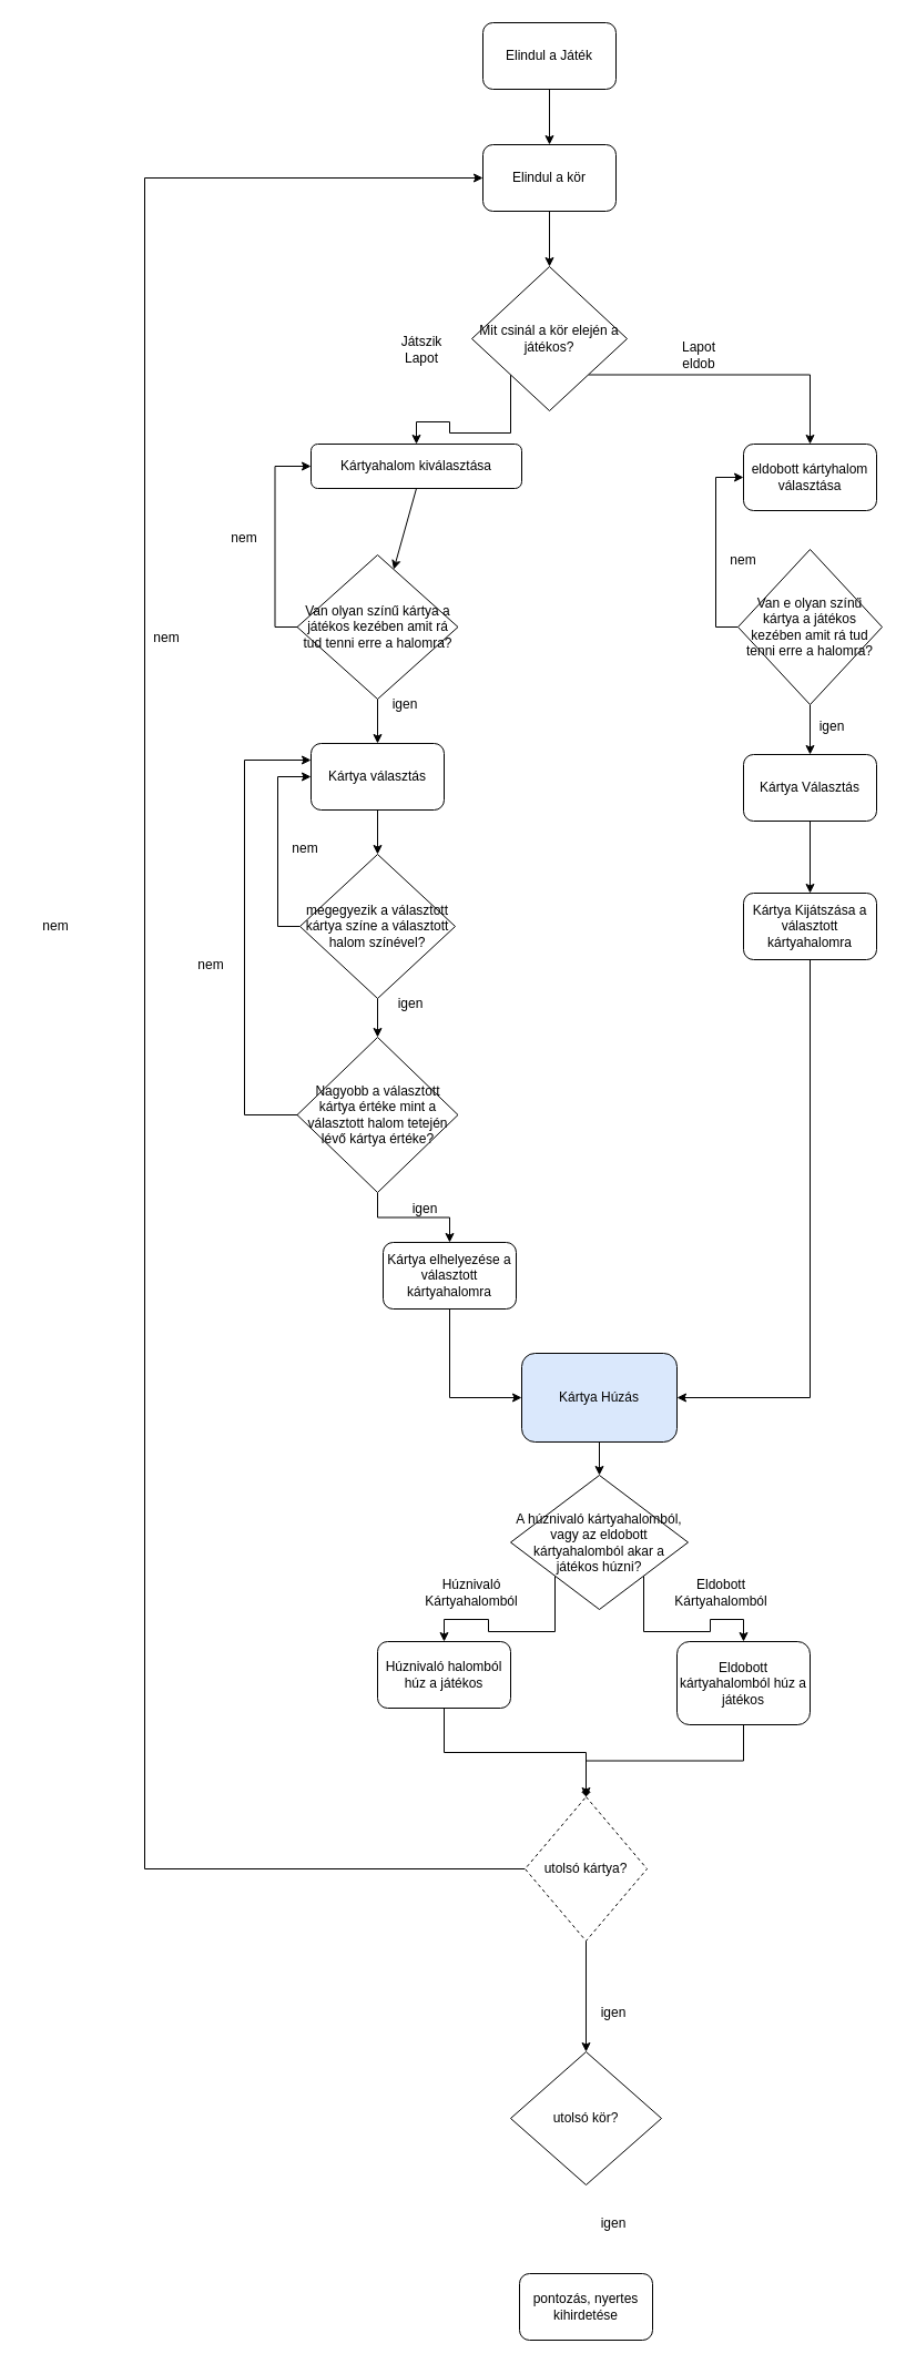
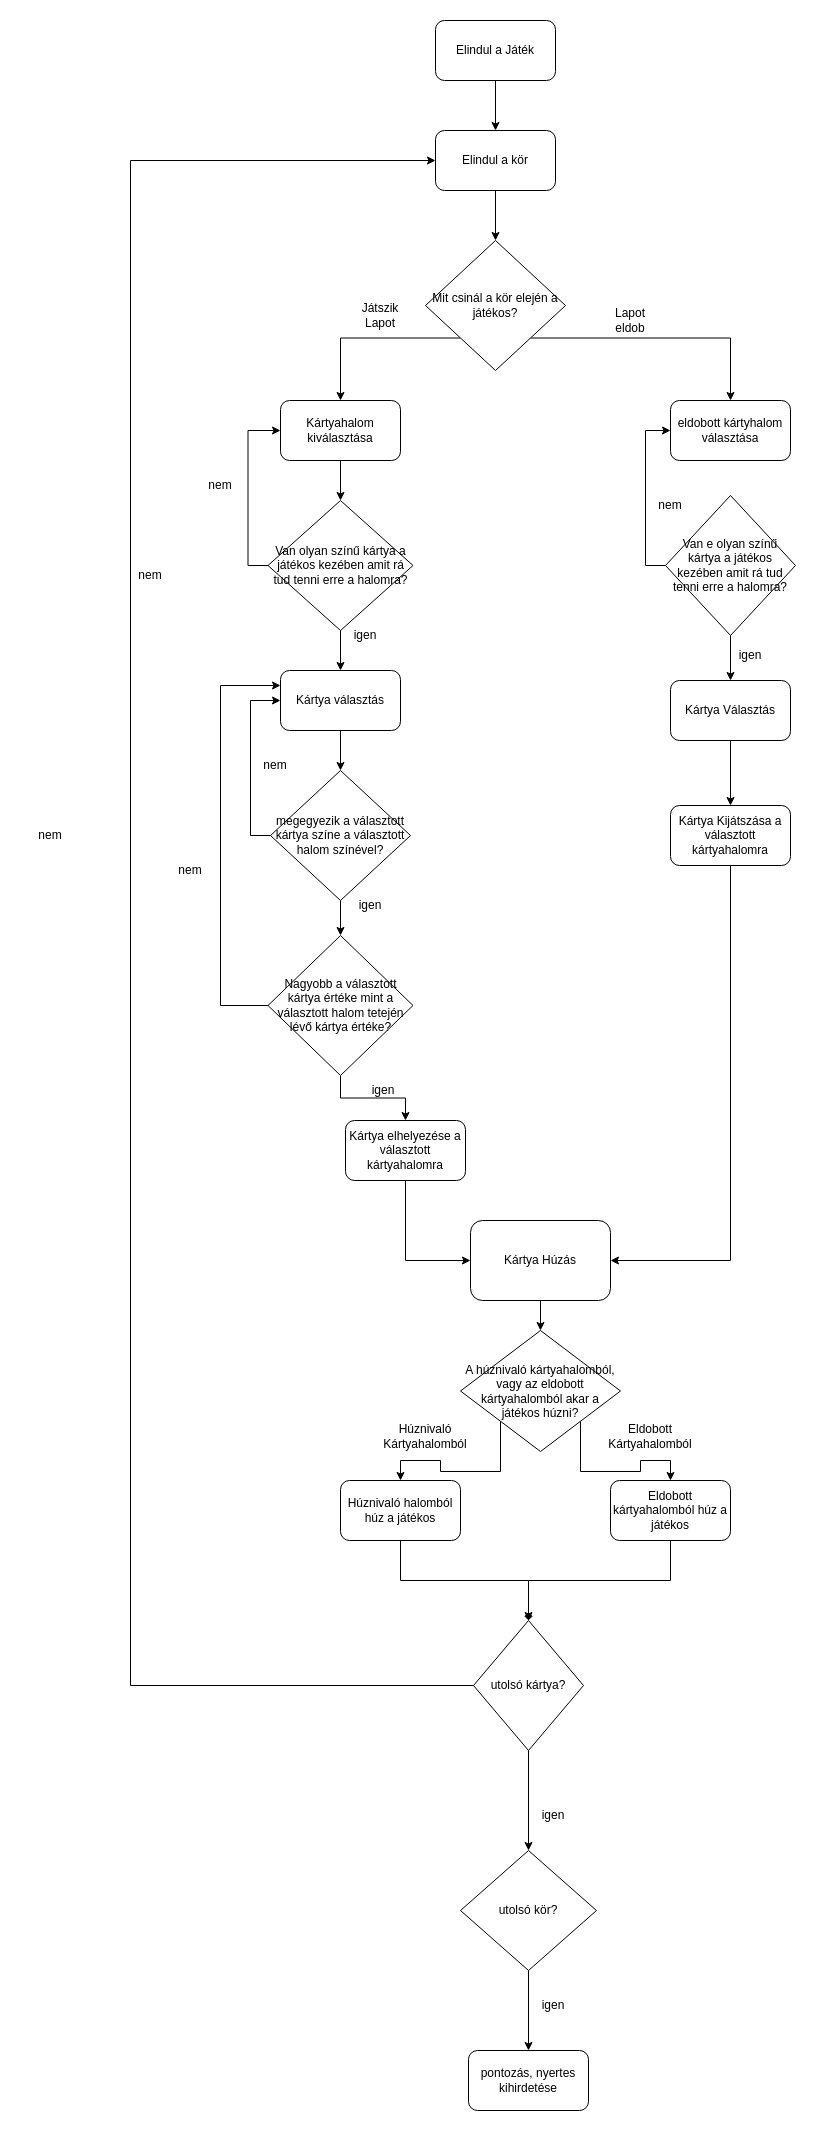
  <mxCell id="0" />
  <mxCell id="1" parent="0" />
- <mxCell id="2" value="Kártya Húzás" style="rounded=1;whiteSpace=wrap;html=1;fillColor=#dae8fc;" parent="1" vertex="1"><mxGeometry x="470" y="1220" width="140" height="80" as="geometry" /></mxCell>
+ <mxCell id="2" value="Kártya Húzás" style="rounded=1;whiteSpace=wrap;html=1;" parent="1" vertex="1"><mxGeometry x="470" y="1220" width="140" height="80" as="geometry" /></mxCell>
  <mxCell id="3" value="" style="endArrow=classic;html=1;rounded=0;exitX=0.5;exitY=1;exitDx=0;exitDy=0;entryX=0.5;entryY=0;entryDx=0;entryDy=0;" parent="1" source="2" edge="1" target="56"><mxGeometry width="50" height="50" relative="1" as="geometry"><mxPoint x="465" y="1420" as="sourcePoint" /><mxPoint x="540" y="1350" as="targetPoint" /></mxGeometry></mxCell>
  <mxCell id="4" style="edgeStyle=orthogonalEdgeStyle;rounded=0;orthogonalLoop=1;jettySize=auto;html=1;exitX=0;exitY=0.5;exitDx=0;exitDy=0;entryX=0;entryY=0.5;entryDx=0;entryDy=0;" edge="1" parent="1" source="5" target="15"><mxGeometry relative="1" as="geometry"><Array as="points"><mxPoint x="130" y="1685" /><mxPoint x="130" y="160" /></Array></mxGeometry></mxCell>
- <mxCell id="5" value="utolsó kártya?" style="rhombus;whiteSpace=wrap;html=1;dashed=1;" parent="1" vertex="1"><mxGeometry x="473" y="1620" width="110" height="130" as="geometry" /></mxCell>
+ <mxCell id="5" value="utolsó kártya?" style="rhombus;whiteSpace=wrap;html=1;" parent="1" vertex="1"><mxGeometry x="473" y="1620" width="110" height="130" as="geometry" /></mxCell>
  <mxCell id="6" value="nem" style="text;html=1;strokeColor=none;fillColor=none;align=center;verticalAlign=middle;whiteSpace=wrap;rounded=0;" parent="1" vertex="1"><mxGeometry x="120" y="560" width="60" height="30" as="geometry" /></mxCell>
  <mxCell id="7" value="" style="endArrow=classic;html=1;rounded=0;exitX=0.5;exitY=1;exitDx=0;exitDy=0;entryX=0.5;entryY=0;entryDx=0;entryDy=0;" parent="1" source="5" edge="1" target="9"><mxGeometry width="50" height="50" relative="1" as="geometry"><mxPoint x="627" y="1870" as="sourcePoint" /><mxPoint x="543" y="1860" as="targetPoint" /></mxGeometry></mxCell>
  <mxCell id="8" value="igen" style="text;html=1;strokeColor=none;fillColor=none;align=center;verticalAlign=middle;whiteSpace=wrap;rounded=0;" parent="1" vertex="1"><mxGeometry x="523" y="1990" width="60" height="30" as="geometry" /></mxCell>
  <mxCell id="9" value="utolsó kör?" style="rhombus;whiteSpace=wrap;html=1;" parent="1" vertex="1"><mxGeometry x="460" y="1850" width="136" height="120" as="geometry" /></mxCell>
+ <mxCell id="10" value="" style="endArrow=classic;html=1;rounded=0;exitX=0.5;exitY=1;exitDx=0;exitDy=0;entryX=0.5;entryY=0;entryDx=0;entryDy=0;" parent="1" target="11" edge="1" source="9"><mxGeometry width="50" height="50" relative="1" as="geometry"><mxPoint x="577" y="1950" as="sourcePoint" /><mxPoint x="633" y="2030" as="targetPoint" /></mxGeometry></mxCell>
  <mxCell id="11" value="pontozás, nyertes kihirdetése" style="rounded=1;whiteSpace=wrap;html=1;" parent="1" vertex="1"><mxGeometry x="468" y="2050" width="120" height="60" as="geometry" /></mxCell>
  <mxCell id="12" value="nem" style="text;html=1;strokeColor=none;fillColor=none;align=center;verticalAlign=middle;whiteSpace=wrap;rounded=0;" parent="1" vertex="1"><mxGeometry x="20" y="820" width="60" height="30" as="geometry" /></mxCell>
  <mxCell id="13" value="igen" style="text;html=1;strokeColor=none;fillColor=none;align=center;verticalAlign=middle;whiteSpace=wrap;rounded=0;" parent="1" vertex="1"><mxGeometry x="523" y="1800" width="60" height="30" as="geometry" /></mxCell>
  <mxCell id="14" value="Elindul a Játék" style="rounded=1;whiteSpace=wrap;html=1;" parent="1" vertex="1"><mxGeometry x="435" y="20" width="120" height="60" as="geometry" /></mxCell>
  <mxCell id="15" value="Elindul a kör" style="rounded=1;whiteSpace=wrap;html=1;" parent="1" vertex="1"><mxGeometry x="435" y="130" width="120" height="60" as="geometry" /></mxCell>
  <mxCell id="16" value="" style="endArrow=classic;html=1;rounded=0;exitX=0.5;exitY=1;exitDx=0;exitDy=0;entryX=0.5;entryY=0;entryDx=0;entryDy=0;" parent="1" source="14" target="15" edge="1"><mxGeometry width="50" height="50" relative="1" as="geometry"><mxPoint x="220" y="190" as="sourcePoint" /><mxPoint x="270" y="140" as="targetPoint" /></mxGeometry></mxCell>
  <mxCell id="17" style="edgeStyle=orthogonalEdgeStyle;rounded=0;orthogonalLoop=1;jettySize=auto;html=1;exitX=0;exitY=1;exitDx=0;exitDy=0;entryX=0.5;entryY=0;entryDx=0;entryDy=0;" parent="1" source="19" target="23" edge="1"><mxGeometry relative="1" as="geometry" /></mxCell>
  <mxCell id="18" style="edgeStyle=orthogonalEdgeStyle;rounded=0;orthogonalLoop=1;jettySize=auto;html=1;exitX=1;exitY=1;exitDx=0;exitDy=0;entryX=0.5;entryY=0;entryDx=0;entryDy=0;" parent="1" source="19" target="44" edge="1"><mxGeometry relative="1" as="geometry" /></mxCell>
  <mxCell id="19" value="Mit csinál a kör elején a játékos?" style="rhombus;whiteSpace=wrap;html=1;" parent="1" vertex="1"><mxGeometry x="425" y="240" width="140" height="130" as="geometry" /></mxCell>
  <mxCell id="20" value="" style="endArrow=classic;html=1;rounded=0;exitX=0.5;exitY=1;exitDx=0;exitDy=0;entryX=0.5;entryY=0;entryDx=0;entryDy=0;" parent="1" source="15" target="19" edge="1"><mxGeometry width="50" height="50" relative="1" as="geometry"><mxPoint x="170" y="190" as="sourcePoint" /><mxPoint x="220" y="140" as="targetPoint" /></mxGeometry></mxCell>
  <mxCell id="21" value="Játszik Lapot" style="text;html=1;strokeColor=none;fillColor=none;align=center;verticalAlign=middle;whiteSpace=wrap;rounded=0;" parent="1" vertex="1"><mxGeometry x="350" y="300" width="60" height="30" as="geometry" /></mxCell>
  <mxCell id="22" value="Lapot eldob" style="text;html=1;strokeColor=none;fillColor=none;align=center;verticalAlign=middle;whiteSpace=wrap;rounded=0;" parent="1" vertex="1"><mxGeometry x="600" y="310" width="60" height="20" as="geometry" /></mxCell>
- <mxCell id="23" value="Kártyahalom kiválasztása" style="rounded=1;whiteSpace=wrap;html=1;" parent="1" vertex="1"><mxGeometry x="280" y="400" width="190" height="40" as="geometry" /></mxCell>
+ <mxCell id="23" value="Kártyahalom kiválasztása" style="rounded=1;whiteSpace=wrap;html=1;" parent="1" vertex="1"><mxGeometry x="280" y="400" width="120" height="60" as="geometry" /></mxCell>
  <mxCell id="24" value="" style="endArrow=classic;html=1;rounded=0;exitX=0.5;exitY=1;exitDx=0;exitDy=0;" parent="1" source="23" target="26" edge="1"><mxGeometry width="50" height="50" relative="1" as="geometry"><mxPoint x="510" y="760" as="sourcePoint" /><mxPoint x="340" y="500" as="targetPoint" /></mxGeometry></mxCell>
  <mxCell id="25" style="edgeStyle=orthogonalEdgeStyle;rounded=0;orthogonalLoop=1;jettySize=auto;html=1;exitX=0;exitY=0.5;exitDx=0;exitDy=0;entryX=0;entryY=0.5;entryDx=0;entryDy=0;" parent="1" source="26" target="23" edge="1"><mxGeometry relative="1" as="geometry" /></mxCell>
  <mxCell id="26" value="Van olyan színű kártya a játékos kezében amit rá tud tenni erre a halomra?" style="rhombus;whiteSpace=wrap;html=1;" parent="1" vertex="1"><mxGeometry x="267.5" y="500" width="145" height="130" as="geometry" /></mxCell>
  <mxCell id="27" value="" style="endArrow=classic;html=1;rounded=0;exitX=0.5;exitY=1;exitDx=0;exitDy=0;" parent="1" source="26" edge="1"><mxGeometry width="50" height="50" relative="1" as="geometry"><mxPoint x="510" y="760" as="sourcePoint" /><mxPoint x="340" y="670" as="targetPoint" /></mxGeometry></mxCell>
  <mxCell id="28" value="igen" style="text;html=1;strokeColor=none;fillColor=none;align=center;verticalAlign=middle;whiteSpace=wrap;rounded=0;" parent="1" vertex="1"><mxGeometry x="335" y="620" width="60" height="30" as="geometry" /></mxCell>
  <mxCell id="29" value="nem" style="text;html=1;strokeColor=none;fillColor=none;align=center;verticalAlign=middle;whiteSpace=wrap;rounded=0;" parent="1" vertex="1"><mxGeometry x="190" y="470" width="60" height="30" as="geometry" /></mxCell>
  <mxCell id="30" value="Kártya választás" style="rounded=1;whiteSpace=wrap;html=1;" parent="1" vertex="1"><mxGeometry x="280" y="670" width="120" height="60" as="geometry" /></mxCell>
  <mxCell id="31" value="" style="endArrow=classic;html=1;rounded=0;exitX=0.5;exitY=1;exitDx=0;exitDy=0;" parent="1" source="30" target="33" edge="1"><mxGeometry width="50" height="50" relative="1" as="geometry"><mxPoint x="450" y="750" as="sourcePoint" /><mxPoint x="340" y="760" as="targetPoint" /></mxGeometry></mxCell>
  <mxCell id="32" style="edgeStyle=orthogonalEdgeStyle;rounded=0;orthogonalLoop=1;jettySize=auto;html=1;exitX=0;exitY=0.5;exitDx=0;exitDy=0;entryX=0;entryY=0.5;entryDx=0;entryDy=0;" parent="1" source="33" target="30" edge="1"><mxGeometry relative="1" as="geometry" /></mxCell>
  <mxCell id="33" value="megegyezik a választott kártya színe a választott halom színével?" style="rhombus;whiteSpace=wrap;html=1;" parent="1" vertex="1"><mxGeometry x="270" y="770" width="140" height="130" as="geometry" /></mxCell>
  <mxCell id="34" value="nem" style="text;html=1;strokeColor=none;fillColor=none;align=center;verticalAlign=middle;whiteSpace=wrap;rounded=0;" parent="1" vertex="1"><mxGeometry x="245" y="750" width="60" height="30" as="geometry" /></mxCell>
  <mxCell id="35" value="" style="endArrow=classic;html=1;rounded=0;exitX=0.5;exitY=1;exitDx=0;exitDy=0;entryX=0.5;entryY=0;entryDx=0;entryDy=0;" parent="1" source="33" target="38" edge="1"><mxGeometry width="50" height="50" relative="1" as="geometry"><mxPoint x="510" y="830" as="sourcePoint" /><mxPoint x="340" y="930" as="targetPoint" /></mxGeometry></mxCell>
  <mxCell id="36" style="edgeStyle=orthogonalEdgeStyle;rounded=0;orthogonalLoop=1;jettySize=auto;html=1;exitX=0.5;exitY=1;exitDx=0;exitDy=0;entryX=0.5;entryY=0;entryDx=0;entryDy=0;" parent="1" source="38" target="42" edge="1"><mxGeometry relative="1" as="geometry" /></mxCell>
  <mxCell id="37" style="edgeStyle=orthogonalEdgeStyle;rounded=0;orthogonalLoop=1;jettySize=auto;html=1;exitX=0;exitY=0.5;exitDx=0;exitDy=0;entryX=0;entryY=0.25;entryDx=0;entryDy=0;" parent="1" source="38" target="30" edge="1"><mxGeometry relative="1" as="geometry"><Array as="points"><mxPoint x="220" y="1005" /><mxPoint x="220" y="685" /></Array></mxGeometry></mxCell>
  <mxCell id="38" value="Nagyobb a választott kártya értéke mint a választott halom tetején lévő kártya értéke?" style="rhombus;whiteSpace=wrap;html=1;" parent="1" vertex="1"><mxGeometry x="267.5" y="935" width="145" height="140" as="geometry" /></mxCell>
  <mxCell id="39" value="igen" style="text;html=1;strokeColor=none;fillColor=none;align=center;verticalAlign=middle;whiteSpace=wrap;rounded=0;" parent="1" vertex="1"><mxGeometry x="340" y="890" width="60" height="30" as="geometry" /></mxCell>
  <mxCell id="40" value="nem" style="text;html=1;strokeColor=none;fillColor=none;align=center;verticalAlign=middle;whiteSpace=wrap;rounded=0;" parent="1" vertex="1"><mxGeometry x="160" y="855" width="60" height="30" as="geometry" /></mxCell>
  <mxCell id="41" style="edgeStyle=orthogonalEdgeStyle;rounded=0;orthogonalLoop=1;jettySize=auto;html=1;exitX=0.5;exitY=1;exitDx=0;exitDy=0;entryX=0;entryY=0.5;entryDx=0;entryDy=0;" parent="1" source="42" target="2" edge="1"><mxGeometry relative="1" as="geometry" /></mxCell>
  <mxCell id="42" value="Kártya elhelyezése a választott kártyahalomra" style="rounded=1;whiteSpace=wrap;html=1;" parent="1" vertex="1"><mxGeometry x="345" y="1120" width="120" height="60" as="geometry" /></mxCell>
  <mxCell id="43" value="igen" style="text;html=1;strokeColor=none;fillColor=none;align=center;verticalAlign=middle;whiteSpace=wrap;rounded=0;" parent="1" vertex="1"><mxGeometry x="352.5" y="1075" width="60" height="30" as="geometry" /></mxCell>
  <mxCell id="44" value="eldobott kártyhalom választása" style="rounded=1;whiteSpace=wrap;html=1;" parent="1" vertex="1"><mxGeometry x="670" y="400" width="120" height="60" as="geometry" /></mxCell>
  <mxCell id="45" style="edgeStyle=orthogonalEdgeStyle;rounded=0;orthogonalLoop=1;jettySize=auto;html=1;exitX=0;exitY=0.5;exitDx=0;exitDy=0;entryX=0;entryY=0.5;entryDx=0;entryDy=0;" edge="1" parent="1" source="47" target="44"><mxGeometry relative="1" as="geometry" /></mxCell>
  <mxCell id="46" style="edgeStyle=orthogonalEdgeStyle;rounded=0;orthogonalLoop=1;jettySize=auto;html=1;exitX=0.5;exitY=1;exitDx=0;exitDy=0;" edge="1" parent="1" source="47" target="50"><mxGeometry relative="1" as="geometry" /></mxCell>
  <mxCell id="47" value="Van e olyan színű kártya a játékos kezében amit rá tud tenni erre a halomra?" style="rhombus;whiteSpace=wrap;html=1;" vertex="1" parent="1"><mxGeometry x="665" y="495" width="130" height="140" as="geometry" /></mxCell>
  <mxCell id="48" value="nem" style="text;html=1;strokeColor=none;fillColor=none;align=center;verticalAlign=middle;whiteSpace=wrap;rounded=0;" vertex="1" parent="1"><mxGeometry x="640" y="490" width="60" height="30" as="geometry" /></mxCell>
  <mxCell id="49" style="edgeStyle=orthogonalEdgeStyle;rounded=0;orthogonalLoop=1;jettySize=auto;html=1;exitX=0.5;exitY=1;exitDx=0;exitDy=0;" edge="1" parent="1" source="50" target="53"><mxGeometry relative="1" as="geometry" /></mxCell>
  <mxCell id="50" value="Kártya Választás" style="rounded=1;whiteSpace=wrap;html=1;" vertex="1" parent="1"><mxGeometry x="670" y="680" width="120" height="60" as="geometry" /></mxCell>
  <mxCell id="51" value="igen" style="text;html=1;strokeColor=none;fillColor=none;align=center;verticalAlign=middle;whiteSpace=wrap;rounded=0;" vertex="1" parent="1"><mxGeometry x="720" y="640" width="60" height="30" as="geometry" /></mxCell>
  <mxCell id="52" style="edgeStyle=orthogonalEdgeStyle;rounded=0;orthogonalLoop=1;jettySize=auto;html=1;exitX=0.5;exitY=1;exitDx=0;exitDy=0;entryX=1;entryY=0.5;entryDx=0;entryDy=0;" edge="1" parent="1" source="53" target="2"><mxGeometry relative="1" as="geometry" /></mxCell>
  <mxCell id="53" value="Kártya Kijátszása a választott kártyahalomra" style="rounded=1;whiteSpace=wrap;html=1;" vertex="1" parent="1"><mxGeometry x="670" y="805" width="120" height="60" as="geometry" /></mxCell>
  <mxCell id="54" style="edgeStyle=orthogonalEdgeStyle;rounded=0;orthogonalLoop=1;jettySize=auto;html=1;exitX=1;exitY=1;exitDx=0;exitDy=0;entryX=0.5;entryY=0;entryDx=0;entryDy=0;" edge="1" parent="1" source="56" target="60"><mxGeometry relative="1" as="geometry" /></mxCell>
  <mxCell id="55" style="edgeStyle=orthogonalEdgeStyle;rounded=0;orthogonalLoop=1;jettySize=auto;html=1;exitX=0;exitY=1;exitDx=0;exitDy=0;entryX=0.5;entryY=0;entryDx=0;entryDy=0;" edge="1" parent="1" source="56" target="58"><mxGeometry relative="1" as="geometry" /></mxCell>
  <mxCell id="56" value="A húznivaló kártyahalomból, vagy az eldobott kártyahalomból akar a játékos húzni?" style="rhombus;whiteSpace=wrap;html=1;" vertex="1" parent="1"><mxGeometry x="460" y="1330" width="160" height="121" as="geometry" /></mxCell>
  <mxCell id="57" style="edgeStyle=orthogonalEdgeStyle;rounded=0;orthogonalLoop=1;jettySize=auto;html=1;exitX=0.5;exitY=1;exitDx=0;exitDy=0;entryX=0.5;entryY=0;entryDx=0;entryDy=0;endArrow=diamond;" edge="1" parent="1" source="58" target="5"><mxGeometry relative="1" as="geometry" /></mxCell>
  <mxCell id="58" value="Húznivaló halomból húz a játékos" style="rounded=1;whiteSpace=wrap;html=1;" vertex="1" parent="1"><mxGeometry x="340" y="1480" width="120" height="60" as="geometry" /></mxCell>
  <mxCell id="59" style="edgeStyle=orthogonalEdgeStyle;rounded=0;orthogonalLoop=1;jettySize=auto;html=1;exitX=0.5;exitY=1;exitDx=0;exitDy=0;entryX=0.5;entryY=0;entryDx=0;entryDy=0;" edge="1" parent="1" source="60" target="5"><mxGeometry relative="1" as="geometry" /></mxCell>
- <mxCell id="60" value="Eldobott kártyahalomból húz a játékos" style="rounded=1;whiteSpace=wrap;html=1;" vertex="1" parent="1"><mxGeometry x="610" y="1480" width="120" height="75" as="geometry" /></mxCell>
+ <mxCell id="60" value="Eldobott kártyahalomból húz a játékos" style="rounded=1;whiteSpace=wrap;html=1;" vertex="1" parent="1"><mxGeometry x="610" y="1480" width="120" height="60" as="geometry" /></mxCell>
  <mxCell id="61" value="Eldobott Kártyahalomból" style="text;html=1;strokeColor=none;fillColor=none;align=center;verticalAlign=middle;whiteSpace=wrap;rounded=0;" vertex="1" parent="1"><mxGeometry x="620" y="1421" width="60" height="30" as="geometry" /></mxCell>
  <mxCell id="62" value="Húznivaló Kártyahalomból" style="text;html=1;strokeColor=none;fillColor=none;align=center;verticalAlign=middle;whiteSpace=wrap;rounded=0;" vertex="1" parent="1"><mxGeometry x="395" y="1421" width="60" height="30" as="geometry" /></mxCell>
